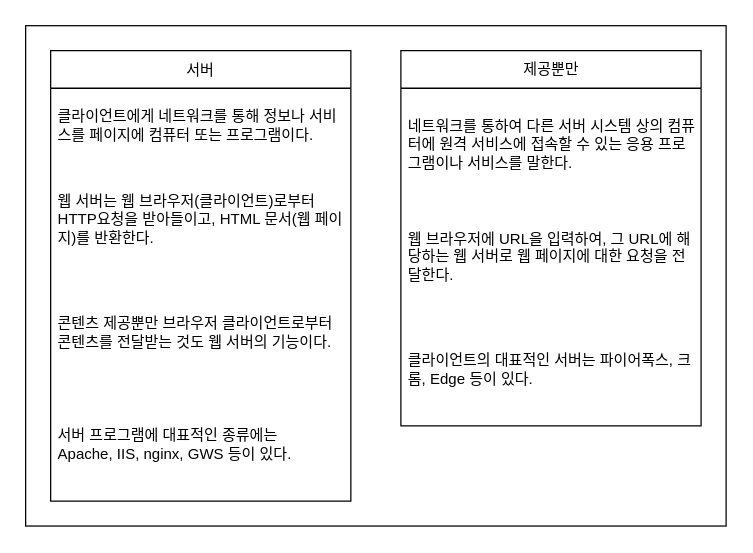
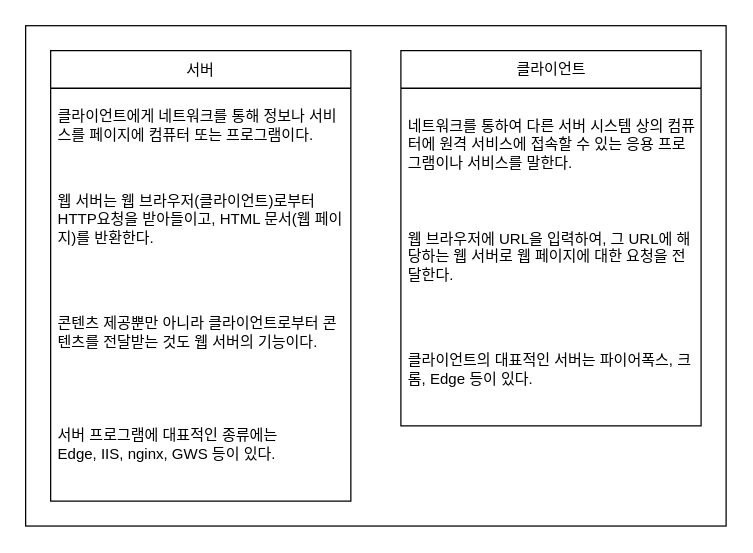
  <mxCell id="0" />
  <mxCell id="1" parent="0" />
  <mxCell id="2" value="" style="rounded=0;whiteSpace=wrap;html=1;labelBackgroundColor=none;labelBorderColor=none;hachureGap=4;" vertex="1" parent="1"><mxGeometry x="20" y="20" width="560" height="400" as="geometry" /></mxCell>
  <mxCell id="3" value="서버" style="swimlane;fontStyle=0;childLayout=stackLayout;horizontal=1;startSize=30;horizontalStack=0;resizeParent=1;resizeParentMax=0;resizeLast=0;collapsible=1;marginBottom=0;hachureGap=4;labelBackgroundColor=none;" vertex="1" parent="1"><mxGeometry x="40" y="40" width="240" height="360" as="geometry"><mxRectangle x="-360" y="40" width="60" height="30" as="alternateBounds" /></mxGeometry></mxCell>
  <mxCell id="4" value="클라이언트에게 네트워크를 통해 정보나 서비스를 페이지에 컴퓨터 또는 프로그램이다." style="text;strokeColor=none;fillColor=none;align=left;verticalAlign=middle;spacingLeft=4;spacingRight=4;overflow=hidden;points=[[0,0.5],[1,0.5]];portConstraint=eastwest;rotatable=0;hachureGap=4;whiteSpace=wrap;labelBorderColor=none;labelBackgroundColor=none;" vertex="1" parent="3"><mxGeometry y="30" width="240" height="60" as="geometry" /></mxCell>
  <mxCell id="5" value="웹 서버는 웹 브라우저(클라이언트)로부터 HTTP요청을 받아들이고, HTML 문서(웹 페이지)를 반환한다." style="text;strokeColor=none;fillColor=none;align=left;verticalAlign=middle;spacingLeft=4;spacingRight=4;overflow=hidden;points=[[0,0.5],[1,0.5]];portConstraint=eastwest;rotatable=0;hachureGap=4;whiteSpace=wrap;" vertex="1" parent="3"><mxGeometry y="90" width="240" height="90" as="geometry" /></mxCell>
- <mxCell id="6" value="콘텐츠 제공뿐만 브라우저 클라이언트로부터 콘텐츠를 전달받는 것도 웹 서버의 기능이다." style="text;strokeColor=none;fillColor=none;align=left;verticalAlign=middle;spacingLeft=4;spacingRight=4;overflow=hidden;points=[[0,0.5],[1,0.5]];portConstraint=eastwest;rotatable=0;hachureGap=4;whiteSpace=wrap;" vertex="1" parent="3"><mxGeometry y="180" width="240" height="90" as="geometry" /></mxCell>
- <mxCell id="7" value="서버 프로그램에 대표적인 종류에는 Apache, IIS, nginx, GWS 등이 있다." style="text;strokeColor=none;fillColor=none;align=left;verticalAlign=middle;spacingLeft=4;spacingRight=4;overflow=hidden;points=[[0,0.5],[1,0.5]];portConstraint=eastwest;rotatable=0;hachureGap=4;whiteSpace=wrap;" vertex="1" parent="3"><mxGeometry y="270" width="240" height="90" as="geometry" /></mxCell>
- <mxCell id="8" value="제공뿐만" style="swimlane;fontStyle=0;childLayout=stackLayout;horizontal=1;startSize=30;horizontalStack=0;resizeParent=1;resizeParentMax=0;resizeLast=0;collapsible=1;marginBottom=0;labelBackgroundColor=none;labelBorderColor=none;hachureGap=4;html=1;" vertex="1" parent="1"><mxGeometry x="320" y="40" width="240" height="300" as="geometry" /></mxCell>
+ <mxCell id="6" value="콘텐츠 제공뿐만 아니라 클라이언트로부터 콘텐츠를 전달받는 것도 웹 서버의 기능이다." style="text;strokeColor=none;fillColor=none;align=left;verticalAlign=middle;spacingLeft=4;spacingRight=4;overflow=hidden;points=[[0,0.5],[1,0.5]];portConstraint=eastwest;rotatable=0;hachureGap=4;whiteSpace=wrap;" vertex="1" parent="3"><mxGeometry y="180" width="240" height="90" as="geometry" /></mxCell>
+ <mxCell id="7" value="서버 프로그램에 대표적인 종류에는 Edge, IIS, nginx, GWS 등이 있다." style="text;strokeColor=none;fillColor=none;align=left;verticalAlign=middle;spacingLeft=4;spacingRight=4;overflow=hidden;points=[[0,0.5],[1,0.5]];portConstraint=eastwest;rotatable=0;hachureGap=4;whiteSpace=wrap;" vertex="1" parent="3"><mxGeometry y="270" width="240" height="90" as="geometry" /></mxCell>
+ <mxCell id="8" value="클라이언트" style="swimlane;fontStyle=0;childLayout=stackLayout;horizontal=1;startSize=30;horizontalStack=0;resizeParent=1;resizeParentMax=0;resizeLast=0;collapsible=1;marginBottom=0;labelBackgroundColor=none;labelBorderColor=none;hachureGap=4;html=1;" vertex="1" parent="1"><mxGeometry x="320" y="40" width="240" height="300" as="geometry" /></mxCell>
  <mxCell id="9" value="네트워크를 통하여 다른 서버 시스템 상의 컴퓨터에 원격 서비스에 접속할 수 있는 응용 프로그램이나 서비스를 말한다." style="text;strokeColor=none;fillColor=none;align=left;verticalAlign=middle;spacingLeft=4;spacingRight=4;overflow=hidden;points=[[0,0.5],[1,0.5]];portConstraint=eastwest;rotatable=0;labelBackgroundColor=none;labelBorderColor=none;hachureGap=4;html=1;whiteSpace=wrap;" vertex="1" parent="8"><mxGeometry y="30" width="240" height="90" as="geometry" /></mxCell>
  <mxCell id="10" value="웹 브라우저에 URL을 입력하여, 그 URL에 해당하는 웹 서버로 웹 페이지에 대한 요청을 전달한다." style="text;strokeColor=none;fillColor=none;align=left;verticalAlign=middle;spacingLeft=4;spacingRight=4;overflow=hidden;points=[[0,0.5],[1,0.5]];portConstraint=eastwest;rotatable=0;labelBackgroundColor=none;labelBorderColor=none;hachureGap=4;html=1;whiteSpace=wrap;" vertex="1" parent="8"><mxGeometry y="120" width="240" height="90" as="geometry" /></mxCell>
  <mxCell id="11" value="클라이언트의 대표적인 서버는 파이어폭스, 크롬, Edge 등이 있다." style="text;strokeColor=none;fillColor=none;align=left;verticalAlign=middle;spacingLeft=4;spacingRight=4;overflow=hidden;points=[[0,0.5],[1,0.5]];portConstraint=eastwest;rotatable=0;labelBackgroundColor=none;labelBorderColor=none;hachureGap=4;html=1;whiteSpace=wrap;" vertex="1" parent="8"><mxGeometry y="210" width="240" height="90" as="geometry" /></mxCell>
